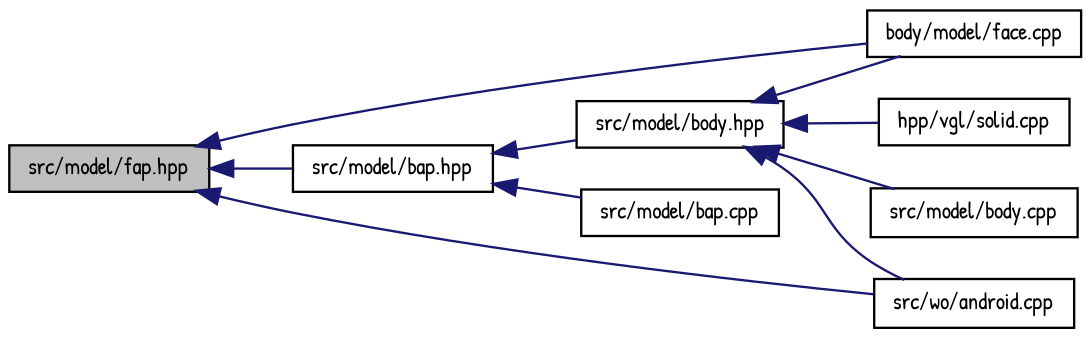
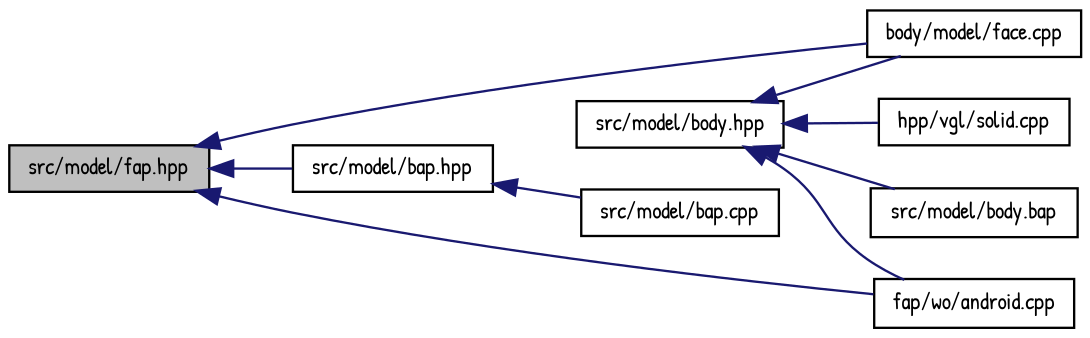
  digraph {
    fontname="Patrick Hand"
    rankdir=LR
    node [color=black fontname="Patrick Hand" fontsize=10 shape=record]
    edge [color=midnightblue dir=back fontname="Patrick Hand" fontsize=10 labelfontname=FreeSans labelfontsize=10 style=solid]
    n1 [fillcolor=grey75 fontcolor=black height=0.2 label="src/model/fap.hpp" style=filled width=0.4]
    n2 [height=0.2 label="src/model/bap.hpp" width=0.4]
    n3 [height=0.2 label="body/model/face.cpp" width=0.4]
-   n4 [height=0.2 label="src/wo/android.cpp" width=0.4]
+   n4 [height=0.2 label="fap/wo/android.cpp" width=0.4]
    n5 [height=0.2 label="src/model/body.hpp" width=0.4]
    n6 [height=0.2 label="src/model/bap.cpp" width=0.4]
    n7 [height=0.2 label="hpp/vgl/solid.cpp" width=0.4]
-   n8 [height=0.2 label="src/model/body.cpp" width=0.4]
+   n8 [height=0.2 label="src/model/body.bap" width=0.4]
    n1 -> n2
    n1 -> n3
    n1 -> n4
-   n2 -> n5
    n2 -> n6
    n5 -> n3
    n5 -> n4
    n5 -> n7
    n5 -> n8
  }
